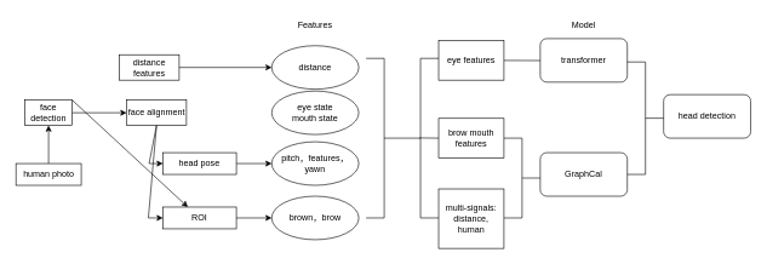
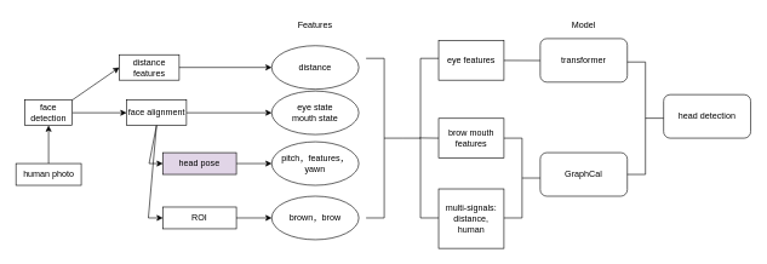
  <mxCell id="0" />
  <mxCell id="1" parent="0" />
  <mxCell id="2" value="" style="edgeStyle=orthogonalEdgeStyle;rounded=0;orthogonalLoop=1;jettySize=auto;html=1;" parent="1" source="3" target="5" edge="1"><mxGeometry relative="1" as="geometry" /></mxCell>
  <mxCell id="3" value="human photo" style="rounded=0;whiteSpace=wrap;html=1;" parent="1" vertex="1"><mxGeometry x="20.5" y="225" width="90" height="30" as="geometry" /></mxCell>
  <mxCell id="4" value="" style="edgeStyle=orthogonalEdgeStyle;rounded=0;orthogonalLoop=1;jettySize=auto;html=1;" parent="1" source="5" target="7" edge="1"><mxGeometry relative="1" as="geometry" /></mxCell>
  <mxCell id="5" value="face detection" style="whiteSpace=wrap;html=1;rounded=0;" parent="1" vertex="1"><mxGeometry x="33" y="137.5" width="65" height="35" as="geometry" /></mxCell>
+ <mxCell id="6" value="" style="edgeStyle=orthogonalEdgeStyle;rounded=0;orthogonalLoop=1;jettySize=auto;html=1;" parent="1" source="7" target="10" edge="1"><mxGeometry relative="1" as="geometry" /></mxCell>
  <mxCell id="7" value="face alignment" style="whiteSpace=wrap;html=1;rounded=0;" parent="1" vertex="1"><mxGeometry x="173" y="137.5" width="82.5" height="35" as="geometry" /></mxCell>
- <mxCell id="8" value="" style="endArrow=classic;html=1;rounded=0;exitX=1;exitY=0;exitDx=0;exitDy=0;" parent="1" source="5" target="18" edge="1"><mxGeometry width="50" height="50" relative="1" as="geometry"><mxPoint x="133" y="150" as="sourcePoint" /><mxPoint x="163" y="110" as="targetPoint" /></mxGeometry></mxCell>
+ <mxCell id="8" value="" style="endArrow=classic;html=1;rounded=0;exitX=1;exitY=0;exitDx=0;exitDy=0;entryX=0;entryY=0.5;entryDx=0;entryDy=0;" parent="1" source="5" target="9" edge="1"><mxGeometry width="50" height="50" relative="1" as="geometry"><mxPoint x="133" y="150" as="sourcePoint" /><mxPoint x="163" y="110" as="targetPoint" /></mxGeometry></mxCell>
  <mxCell id="9" value="distance features" style="whiteSpace=wrap;html=1;rounded=0;" parent="1" vertex="1"><mxGeometry x="163" y="75" width="82.5" height="35" as="geometry" /></mxCell>
  <mxCell id="10" value="eye state&lt;br&gt;mouth state" style="ellipse;whiteSpace=wrap;html=1;rounded=0;" parent="1" vertex="1"><mxGeometry x="372.99" y="125" width="120" height="60" as="geometry" /></mxCell>
  <mxCell id="11" value="" style="edgeStyle=orthogonalEdgeStyle;rounded=0;orthogonalLoop=1;jettySize=auto;html=1;" parent="1" source="12" target="13" edge="1"><mxGeometry relative="1" as="geometry" /></mxCell>
- <mxCell id="12" value="head pose" style="whiteSpace=wrap;html=1;rounded=0;" parent="1" vertex="1"><mxGeometry x="223" y="210" width="101.25" height="30" as="geometry" /></mxCell>
+ <mxCell id="12" value="head pose" style="whiteSpace=wrap;html=1;rounded=0;fillColor=#e1d5e7;" parent="1" vertex="1"><mxGeometry x="223" y="210" width="101.25" height="30" as="geometry" /></mxCell>
  <mxCell id="13" value="pitch，features，yawn" style="ellipse;whiteSpace=wrap;html=1;rounded=0;" parent="1" vertex="1"><mxGeometry x="372.995" y="195" width="120" height="60" as="geometry" /></mxCell>
  <mxCell id="14" value="distance" style="ellipse;whiteSpace=wrap;html=1;rounded=0;" parent="1" vertex="1"><mxGeometry x="372.995" y="62.5" width="120" height="60" as="geometry" /></mxCell>
  <mxCell id="15" value="" style="endArrow=classic;html=1;rounded=0;exitX=1;exitY=0.5;exitDx=0;exitDy=0;entryX=0;entryY=0.5;entryDx=0;entryDy=0;" parent="1" source="9" target="14" edge="1"><mxGeometry width="50" height="50" relative="1" as="geometry"><mxPoint x="253" y="120" as="sourcePoint" /><mxPoint x="303" y="70" as="targetPoint" /></mxGeometry></mxCell>
  <mxCell id="16" value="" style="endArrow=classic;html=1;rounded=0;exitX=0.5;exitY=1;exitDx=0;exitDy=0;" parent="1" source="7" edge="1"><mxGeometry width="50" height="50" relative="1" as="geometry"><mxPoint x="203" y="180" as="sourcePoint" /><mxPoint x="223" y="300" as="targetPoint" /><Array as="points"><mxPoint x="203" y="300" /></Array></mxGeometry></mxCell>
  <mxCell id="17" value="" style="endArrow=classic;html=1;rounded=0;entryX=0;entryY=0.5;entryDx=0;entryDy=0;exitX=0.5;exitY=1;exitDx=0;exitDy=0;" parent="1" source="7" target="12" edge="1"><mxGeometry width="50" height="50" relative="1" as="geometry"><mxPoint x="173" y="240" as="sourcePoint" /><mxPoint x="223" y="190" as="targetPoint" /><Array as="points"><mxPoint x="204" y="225" /></Array></mxGeometry></mxCell>
  <mxCell id="18" value="ROI" style="whiteSpace=wrap;html=1;rounded=0;" parent="1" vertex="1"><mxGeometry x="223" y="285" width="101.25" height="30" as="geometry" /></mxCell>
  <mxCell id="19" value="" style="endArrow=classic;html=1;rounded=0;exitX=1;exitY=0.5;exitDx=0;exitDy=0;entryX=0;entryY=0.5;entryDx=0;entryDy=0;" parent="1" source="18" target="20" edge="1"><mxGeometry width="50" height="50" relative="1" as="geometry"><mxPoint x="363" y="310" as="sourcePoint" /><mxPoint x="373" y="285" as="targetPoint" /></mxGeometry></mxCell>
  <mxCell id="20" value="brown，brow" style="ellipse;whiteSpace=wrap;html=1;rounded=0;" parent="1" vertex="1"><mxGeometry x="372.995" y="270" width="120" height="60" as="geometry" /></mxCell>
  <mxCell id="21" value="Features" style="text;html=1;strokeColor=none;fillColor=none;align=center;verticalAlign=middle;whiteSpace=wrap;rounded=0;" parent="1" vertex="1"><mxGeometry x="403" y="20" width="60" height="30" as="geometry" /></mxCell>
  <mxCell id="22" value="Model" style="text;html=1;strokeColor=none;fillColor=none;align=center;verticalAlign=middle;whiteSpace=wrap;rounded=0;" parent="1" vertex="1"><mxGeometry x="773" y="20" width="60" height="30" as="geometry" /></mxCell>
  <mxCell id="23" value="transformer" style="rounded=1;whiteSpace=wrap;html=1;strokeWidth=1;" parent="1" vertex="1"><mxGeometry x="743" y="52.75" width="120" height="60" as="geometry" /></mxCell>
  <mxCell id="24" value="&lt;span&gt;eye features&lt;/span&gt;" style="rounded=0;whiteSpace=wrap;html=1;strokeWidth=1;direction=south;" parent="1" vertex="1"><mxGeometry x="603" y="55.5" width="90" height="54.5" as="geometry" /></mxCell>
  <mxCell id="25" value="GraphCal" style="rounded=1;whiteSpace=wrap;html=1;strokeWidth=1;" parent="1" vertex="1"><mxGeometry x="743" y="210" width="120" height="60" as="geometry" /></mxCell>
  <mxCell id="26" value="multi-signals: distance, human" style="rounded=0;whiteSpace=wrap;html=1;strokeWidth=1;direction=south;" parent="1" vertex="1"><mxGeometry x="603" y="260" width="90" height="82" as="geometry" /></mxCell>
  <mxCell id="27" value="" style="strokeWidth=1;html=1;shape=mxgraph.flowchart.annotation_2;align=left;labelPosition=right;pointerEvents=1;rotation=-180;" parent="1" vertex="1"><mxGeometry x="503" y="80" width="50" height="220" as="geometry" /></mxCell>
  <mxCell id="28" value="" style="strokeWidth=1;html=1;shape=mxgraph.flowchart.annotation_2;align=left;labelPosition=right;pointerEvents=1;" parent="1" vertex="1"><mxGeometry x="553" y="80" width="50" height="220" as="geometry" /></mxCell>
  <mxCell id="29" value="head detection" style="rounded=1;whiteSpace=wrap;html=1;strokeWidth=1;" parent="1" vertex="1"><mxGeometry x="913" y="130" width="120" height="60" as="geometry" /></mxCell>
  <mxCell id="30" value="&lt;span&gt;brow mouth features&lt;/span&gt;" style="rounded=0;whiteSpace=wrap;html=1;strokeWidth=1;direction=south;" parent="1" vertex="1"><mxGeometry x="603" y="162.75" width="90" height="54.5" as="geometry" /></mxCell>
  <mxCell id="31" value="" style="endArrow=none;html=1;rounded=0;exitX=0.413;exitY=0.494;exitDx=0;exitDy=0;exitPerimeter=0;entryX=0.5;entryY=1;entryDx=0;entryDy=0;" parent="1" target="30" edge="1"><mxGeometry width="50" height="50" relative="1" as="geometry"><mxPoint x="576.65" y="189.68" as="sourcePoint" /><mxPoint x="606" y="191" as="targetPoint" /></mxGeometry></mxCell>
  <mxCell id="32" value="" style="strokeWidth=1;html=1;shape=mxgraph.flowchart.annotation_2;align=left;labelPosition=right;pointerEvents=1;rotation=-180;" parent="1" vertex="1"><mxGeometry x="693" y="190" width="50" height="110" as="geometry" /></mxCell>
  <mxCell id="33" value="" style="endArrow=none;html=1;rounded=0;" parent="1" source="24" edge="1"><mxGeometry width="50" height="50" relative="1" as="geometry"><mxPoint x="693" y="132.75" as="sourcePoint" /><mxPoint x="743" y="83" as="targetPoint" /></mxGeometry></mxCell>
  <mxCell id="34" value="" style="strokeWidth=1;html=1;shape=mxgraph.flowchart.annotation_2;align=left;labelPosition=right;pointerEvents=1;rotation=-180;" parent="1" vertex="1"><mxGeometry x="863" y="85" width="50" height="155" as="geometry" /></mxCell>
